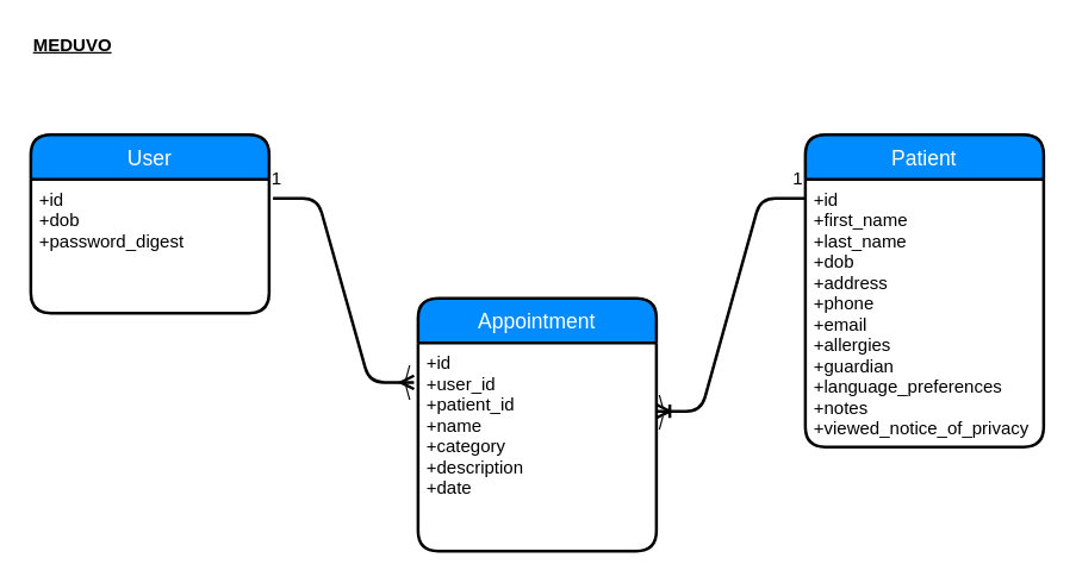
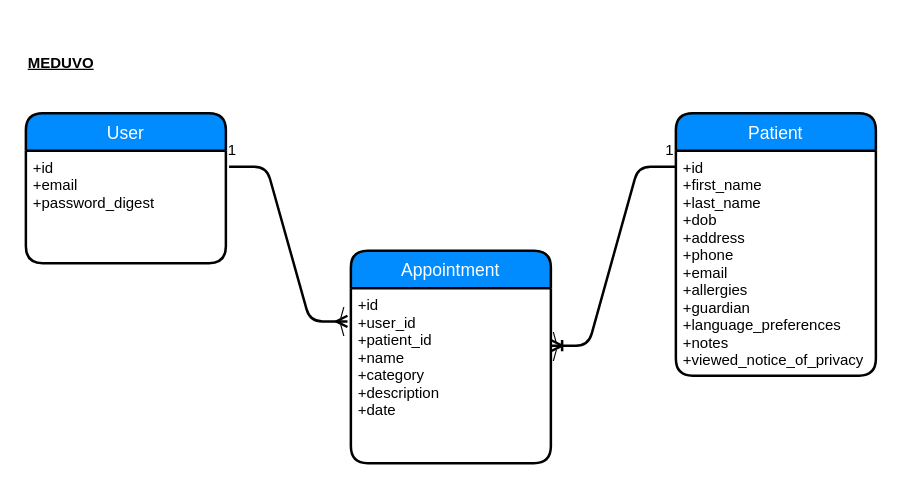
  <mxCell id="0" />
  <mxCell id="1" parent="0" />
  <mxCell id="2" value="User" style="swimlane;childLayout=stackLayout;horizontal=1;startSize=30;horizontalStack=0;fillColor=#008cff;fontColor=#FFFFFF;rounded=1;fontSize=14;fontStyle=0;strokeWidth=2;resizeParent=0;resizeLast=1;shadow=0;dashed=0;align=center;" parent="1" vertex="1"><mxGeometry x="20" y="90" width="160" height="120" as="geometry" /></mxCell>
- <mxCell id="3" value="+id &#10;+dob&#10;+password_digest " style="align=left;strokeColor=none;fillColor=none;spacingLeft=4;fontSize=12;verticalAlign=top;resizable=0;rotatable=0;part=1;" parent="2" vertex="1"><mxGeometry y="30" width="160" height="90" as="geometry" /></mxCell>
+ <mxCell id="3" value="+id &#10;+email&#10;+password_digest " style="align=left;strokeColor=none;fillColor=none;spacingLeft=4;fontSize=12;verticalAlign=top;resizable=0;rotatable=0;part=1;" parent="2" vertex="1"><mxGeometry y="30" width="160" height="90" as="geometry" /></mxCell>
  <mxCell id="4" value="Appointment" style="swimlane;childLayout=stackLayout;horizontal=1;startSize=30;horizontalStack=0;fillColor=#008cff;fontColor=#FFFFFF;rounded=1;fontSize=14;fontStyle=0;strokeWidth=2;resizeParent=0;resizeLast=1;shadow=0;dashed=0;align=center;" parent="1" vertex="1"><mxGeometry x="280" y="200" width="160" height="170" as="geometry" /></mxCell>
  <mxCell id="5" value="+id &#10;+user_id&#10;+patient_id &#10;+name&#10;+category&#10;+description&#10;+date&#10;" style="align=left;strokeColor=none;fillColor=none;spacingLeft=4;fontSize=12;verticalAlign=top;resizable=0;rotatable=0;part=1;" parent="4" vertex="1"><mxGeometry y="30" width="160" height="140" as="geometry" /></mxCell>
  <mxCell id="6" value="Patient" style="swimlane;childLayout=stackLayout;horizontal=1;startSize=30;horizontalStack=0;fillColor=#008cff;fontColor=#FFFFFF;rounded=1;fontSize=14;fontStyle=0;strokeWidth=2;resizeParent=0;resizeLast=1;shadow=0;dashed=0;align=center;" parent="1" vertex="1"><mxGeometry x="540" y="90" width="160" height="210" as="geometry" /></mxCell>
  <mxCell id="7" value="+id &#10;+first_name&#10;+last_name &#10;+dob&#10;+address&#10;+phone&#10;+email&#10;+allergies&#10;+guardian&#10;+language_preferences&#10;+notes&#10;+viewed_notice_of_privacy&#10;" style="align=left;strokeColor=none;fillColor=none;spacingLeft=4;fontSize=12;verticalAlign=top;resizable=0;rotatable=0;part=1;" parent="6" vertex="1"><mxGeometry y="30" width="160" height="180" as="geometry" /></mxCell>
- <mxCell id="8" value="&lt;b&gt;&lt;u&gt;MEDUVO&lt;/u&gt;&lt;/b&gt;" style="text;html=1;resizable=0;points=[];autosize=1;align=left;verticalAlign=top;spacingTop=-4;" parent="1" vertex="1"><mxGeometry x="20" y="20" width="70" height="20" as="geometry" /></mxCell>
+ <mxCell id="8" value="&lt;b&gt;&lt;u&gt;MEDUVO&lt;/u&gt;&lt;/b&gt;" style="text;html=1;resizable=0;points=[];autosize=1;align=left;verticalAlign=top;spacingTop=-4;" parent="1" vertex="1"><mxGeometry x="20" y="40" width="70" height="20" as="geometry" /></mxCell>
  <mxCell id="9" value="" style="edgeStyle=entityRelationEdgeStyle;fontSize=12;html=1;endArrow=ERmany;entryX=-0.017;entryY=0.19;entryDx=0;entryDy=0;entryPerimeter=0;exitX=1.016;exitY=0.143;exitDx=0;exitDy=0;exitPerimeter=0;endFill=0;strokeWidth=2;" parent="1" source="3" target="5" edge="1"><mxGeometry width="100" height="100" relative="1" as="geometry"><mxPoint x="220" y="220" as="sourcePoint" /><mxPoint x="230" y="300" as="targetPoint" /></mxGeometry></mxCell>
  <mxCell id="10" value="" style="edgeStyle=entityRelationEdgeStyle;fontSize=12;html=1;endArrow=none;entryX=-0.001;entryY=0.072;entryDx=0;entryDy=0;entryPerimeter=0;endFill=0;startArrow=ERoneToMany;startFill=0;strokeColor=#000000;targetPerimeterSpacing=0;shadow=0;strokeWidth=2;" parent="1" target="7" edge="1"><mxGeometry width="100" height="100" relative="1" as="geometry"><mxPoint x="440" y="276" as="sourcePoint" /><mxPoint x="540" y="130" as="targetPoint" /></mxGeometry></mxCell>
  <mxCell id="11" value="\" style="text;html=1;resizable=0;points=[];autosize=1;align=left;verticalAlign=top;spacingTop=-4;fontSize=12;" vertex="1" parent="1"><mxGeometry x="440" y="260" width="20" height="20" as="geometry" /></mxCell>
  <mxCell id="12" value="/" style="text;html=1;resizable=0;points=[];autosize=1;align=left;verticalAlign=top;spacingTop=-4;fontSize=12;" vertex="1" parent="1"><mxGeometry x="440" y="275" width="20" height="20" as="geometry" /></mxCell>
  <mxCell id="13" value="/" style="text;html=1;resizable=0;points=[];autosize=1;align=left;verticalAlign=top;spacingTop=-4;fontSize=12;" vertex="1" parent="1"><mxGeometry x="270" y="240" width="20" height="20" as="geometry" /></mxCell>
  <mxCell id="14" value="\" style="text;html=1;resizable=0;points=[];autosize=1;align=left;verticalAlign=top;spacingTop=-4;fontSize=12;" vertex="1" parent="1"><mxGeometry x="270" y="255" width="20" height="20" as="geometry" /></mxCell>
  <mxCell id="15" value="1" style="text;html=1;resizable=0;points=[];autosize=1;align=left;verticalAlign=top;spacingTop=-4;fontSize=12;" vertex="1" parent="1"><mxGeometry x="180" y="110" width="20" height="20" as="geometry" /></mxCell>
  <mxCell id="16" value="1" style="text;html=1;resizable=0;points=[];autosize=1;align=left;verticalAlign=top;spacingTop=-4;fontSize=12;" vertex="1" parent="1"><mxGeometry x="530" y="110" width="20" height="20" as="geometry" /></mxCell>
